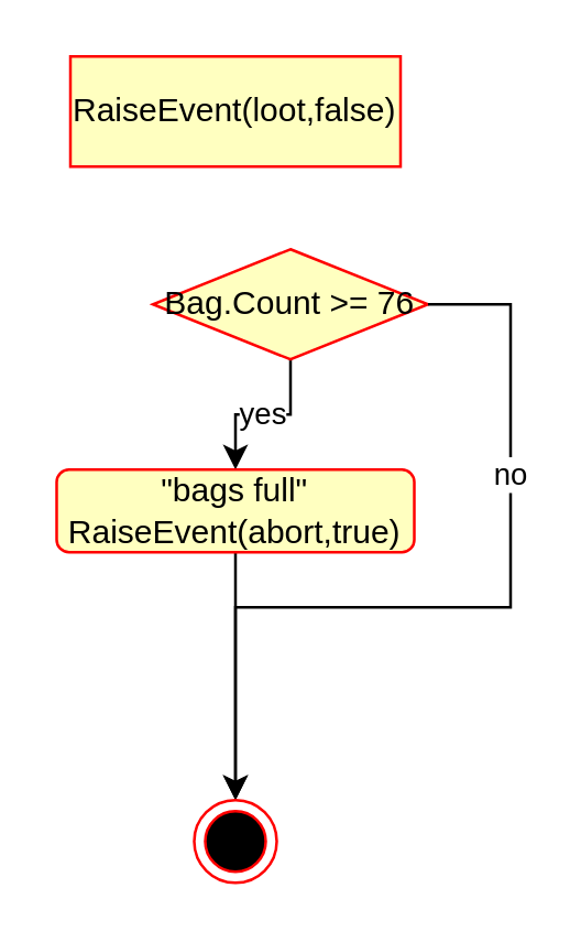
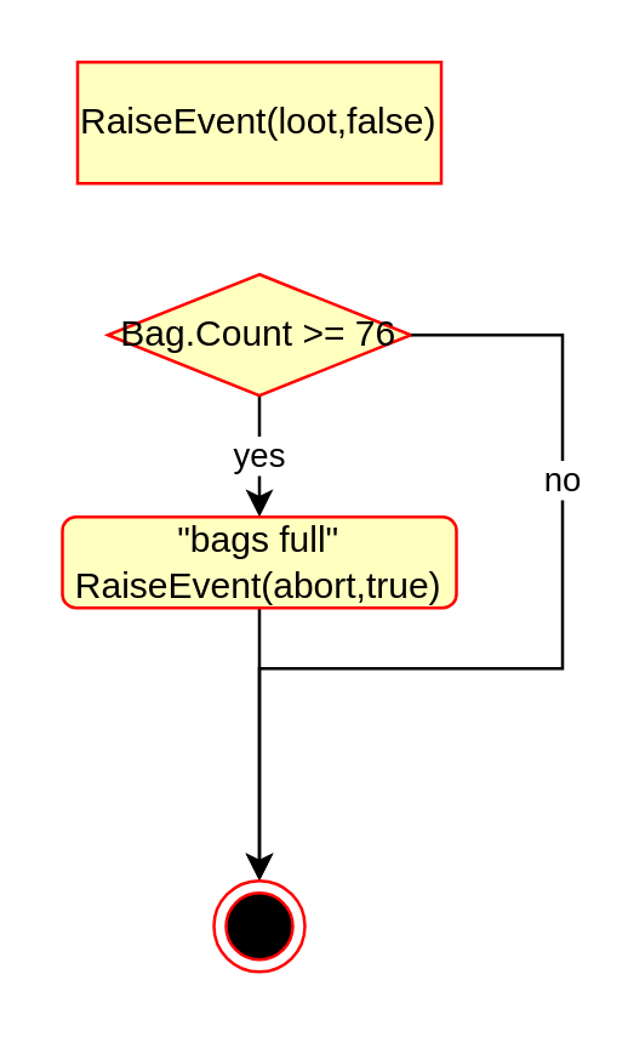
  <mxCell id="0" />
  <mxCell id="1" parent="0" />
  <mxCell id="2" value="yes" style="edgeStyle=orthogonalEdgeStyle;rounded=0;orthogonalLoop=1;jettySize=auto;html=1;" edge="1" parent="1" source="3" target="5"><mxGeometry relative="1" as="geometry" /></mxCell>
- <mxCell id="3" value="Bag.Count &amp;gt;= 76" style="rhombus;whiteSpace=wrap;html=1;fillColor=#ffffc0;strokeColor=#ff0000;" vertex="1" parent="1"><mxGeometry x="55" y="90" width="100" height="40" as="geometry" /></mxCell>
+ <mxCell id="3" value="Bag.Count &amp;gt;= 76" style="rhombus;whiteSpace=wrap;html=1;fillColor=#ffffc0;strokeColor=#ff0000;" vertex="1" parent="1"><mxGeometry x="35" y="90" width="100" height="40" as="geometry" /></mxCell>
  <mxCell id="4" value="" style="edgeStyle=orthogonalEdgeStyle;rounded=0;orthogonalLoop=1;jettySize=auto;html=1;" edge="1" parent="1" source="5" target="7"><mxGeometry relative="1" as="geometry" /></mxCell>
  <mxCell id="5" value="&lt;span style=&quot;text-align: left;&quot;&gt;&quot;bags full&quot;&lt;br&gt;RaiseEvent(abort,true)&lt;br&gt;&lt;/span&gt;" style="whiteSpace=wrap;html=1;fillColor=#ffffc0;strokeColor=#ff0000;rounded=1;" vertex="1" parent="1"><mxGeometry x="20" y="170" width="130" height="30" as="geometry" /></mxCell>
  <mxCell id="6" value="no" style="edgeStyle=orthogonalEdgeStyle;rounded=0;orthogonalLoop=1;jettySize=auto;html=1;exitX=1;exitY=0.5;exitDx=0;exitDy=0;entryX=0.5;entryY=0;entryDx=0;entryDy=0;" edge="1" parent="1" source="3" target="7"><mxGeometry x="-0.407" relative="1" as="geometry"><mxPoint x="85" y="130" as="sourcePoint" /><mxPoint x="95" y="240" as="targetPoint" /><Array as="points"><mxPoint x="185" y="110" /><mxPoint x="185" y="220" /><mxPoint x="85" y="220" /></Array><mxPoint as="offset" /></mxGeometry></mxCell>
  <mxCell id="7" value="" style="ellipse;html=1;shape=endState;fillColor=#000000;strokeColor=#ff0000;rounded=1;" vertex="1" parent="1"><mxGeometry x="70" y="290" width="30" height="30" as="geometry" /></mxCell>
  <mxCell id="8" value="&lt;span style=&quot;text-align: left;&quot;&gt;RaiseEvent(loot,false)&lt;/span&gt;" style="whiteSpace=wrap;html=1;arcSize=40;fontColor=#000000;fillColor=#ffffc0;strokeColor=#ff0000;rounded=0;" vertex="1" parent="1"><mxGeometry x="25" y="20" width="120" height="40" as="geometry" /></mxCell>
